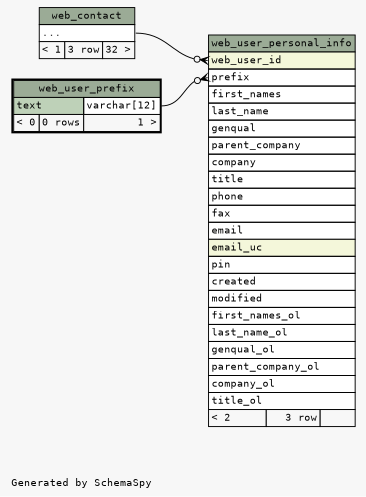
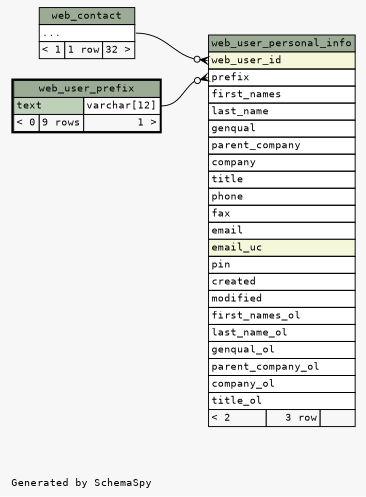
  digraph {
    bgcolor="#f7f7f7"
    fontname="DejaVu Sans Mono"
    fontsize=11
    label="\nGenerated by SchemaSpy"
    labeljust=l
    nodesep=0.18
    rankdir=RL
    ranksep=0.46
    node [fontname="DejaVu Sans Mono" fontsize=11 shape=plaintext]
    edge [arrowhead=none arrowsize=0.8 arrowtail=crowodot dir=back fontname="DejaVu Sans Mono"]
    n1 [label=<     <TABLE BORDER="0" CELLBORDER="1" CELLSPACING="0" BGCOLOR="#ffffff">       <TR><TD COLSPAN="3" BGCOLOR="#9bab96" ALIGN="CENTER">web_user_personal_info</TD></TR>       <TR><TD PORT="web_user_id" COLSPAN="3" BGCOLOR="#f4f7da" ALIGN="LEFT">web_user_id</TD></TR>       <TR><TD PORT="prefix" COLSPAN="3" ALIGN="LEFT">prefix</TD></TR>       <TR><TD PORT="first_names" COLSPAN="3" ALIGN="LEFT">first_names</TD></TR>       <TR><TD PORT="last_name" COLSPAN="3" ALIGN="LEFT">last_name</TD></TR>       <TR><TD PORT="genqual" COLSPAN="3" ALIGN="LEFT">genqual</TD></TR>       <TR><TD PORT="parent_company" COLSPAN="3" ALIGN="LEFT">parent_company</TD></TR>       <TR><TD PORT="company" COLSPAN="3" ALIGN="LEFT">company</TD></TR>       <TR><TD PORT="title" COLSPAN="3" ALIGN="LEFT">title</TD></TR>       <TR><TD PORT="phone" COLSPAN="3" ALIGN="LEFT">phone</TD></TR>       <TR><TD PORT="fax" COLSPAN="3" ALIGN="LEFT">fax</TD></TR>       <TR><TD PORT="email" COLSPAN="3" ALIGN="LEFT">email</TD></TR>       <TR><TD PORT="email_uc" COLSPAN="3" BGCOLOR="#f4f7da" ALIGN="LEFT">email_uc</TD></TR>       <TR><TD PORT="pin" COLSPAN="3" ALIGN="LEFT">pin</TD></TR>       <TR><TD PORT="created" COLSPAN="3" ALIGN="LEFT">created</TD></TR>       <TR><TD PORT="modified" COLSPAN="3" ALIGN="LEFT">modified</TD></TR>       <TR><TD PORT="first_names_ol" COLSPAN="3" ALIGN="LEFT">first_names_ol</TD></TR>       <TR><TD PORT="last_name_ol" COLSPAN="3" ALIGN="LEFT">last_name_ol</TD></TR>       <TR><TD PORT="genqual_ol" COLSPAN="3" ALIGN="LEFT">genqual_ol</TD></TR>       <TR><TD PORT="parent_company_ol" COLSPAN="3" ALIGN="LEFT">parent_company_ol</TD></TR>       <TR><TD PORT="company_ol" COLSPAN="3" ALIGN="LEFT">company_ol</TD></TR>       <TR><TD PORT="title_ol" COLSPAN="3" ALIGN="LEFT">title_ol</TD></TR>       <TR><TD ALIGN="LEFT" BGCOLOR="#f7f7f7">&lt; 2</TD><TD ALIGN="RIGHT" BGCOLOR="#f7f7f7">3 row</TD><TD ALIGN="RIGHT" BGCOLOR="#f7f7f7">  </TD></TR>     </TABLE>>]
-   n2 [label=<     <TABLE BORDER="2" CELLBORDER="1" CELLSPACING="0" BGCOLOR="#ffffff">       <TR><TD COLSPAN="3" BGCOLOR="#9bab96" ALIGN="CENTER">web_user_prefix</TD></TR>       <TR><TD PORT="text" COLSPAN="2" BGCOLOR="#bed1b8" ALIGN="LEFT">text</TD><TD PORT="text.type" ALIGN="LEFT">varchar[12]</TD></TR>       <TR><TD ALIGN="LEFT" BGCOLOR="#f7f7f7">&lt; 0</TD><TD ALIGN="RIGHT" BGCOLOR="#f7f7f7">0 rows</TD><TD ALIGN="RIGHT" BGCOLOR="#f7f7f7">1 &gt;</TD></TR>     </TABLE>>]
-   n3 [label=<     <TABLE BORDER="0" CELLBORDER="1" CELLSPACING="0" BGCOLOR="#ffffff">       <TR><TD COLSPAN="3" BGCOLOR="#9bab96" ALIGN="CENTER">web_contact</TD></TR>       <TR><TD PORT="elipses" COLSPAN="3" ALIGN="LEFT">...</TD></TR>       <TR><TD ALIGN="LEFT" BGCOLOR="#f7f7f7">&lt; 1</TD><TD ALIGN="RIGHT" BGCOLOR="#f7f7f7">3 row</TD><TD ALIGN="RIGHT" BGCOLOR="#f7f7f7">32 &gt;</TD></TR>     </TABLE>>]
+   n2 [label=<     <TABLE BORDER="2" CELLBORDER="1" CELLSPACING="0" BGCOLOR="#ffffff">       <TR><TD COLSPAN="3" BGCOLOR="#9bab96" ALIGN="CENTER">web_user_prefix</TD></TR>       <TR><TD PORT="text" COLSPAN="2" BGCOLOR="#bed1b8" ALIGN="LEFT">text</TD><TD PORT="text.type" ALIGN="LEFT">varchar[12]</TD></TR>       <TR><TD ALIGN="LEFT" BGCOLOR="#f7f7f7">&lt; 0</TD><TD ALIGN="RIGHT" BGCOLOR="#f7f7f7">9 rows</TD><TD ALIGN="RIGHT" BGCOLOR="#f7f7f7">1 &gt;</TD></TR>     </TABLE>>]
+   n3 [label=<     <TABLE BORDER="0" CELLBORDER="1" CELLSPACING="0" BGCOLOR="#ffffff">       <TR><TD COLSPAN="3" BGCOLOR="#9bab96" ALIGN="CENTER">web_contact</TD></TR>       <TR><TD PORT="elipses" COLSPAN="3" ALIGN="LEFT">...</TD></TR>       <TR><TD ALIGN="LEFT" BGCOLOR="#f7f7f7">&lt; 1</TD><TD ALIGN="RIGHT" BGCOLOR="#f7f7f7">1 row</TD><TD ALIGN="RIGHT" BGCOLOR="#f7f7f7">32 &gt;</TD></TR>     </TABLE>>]
    n1 -> n2 [headport="text.type:e" tailport="prefix:w"]
    n1 -> n3 [headport="elipses:e" tailport="web_user_id:w"]
  }
